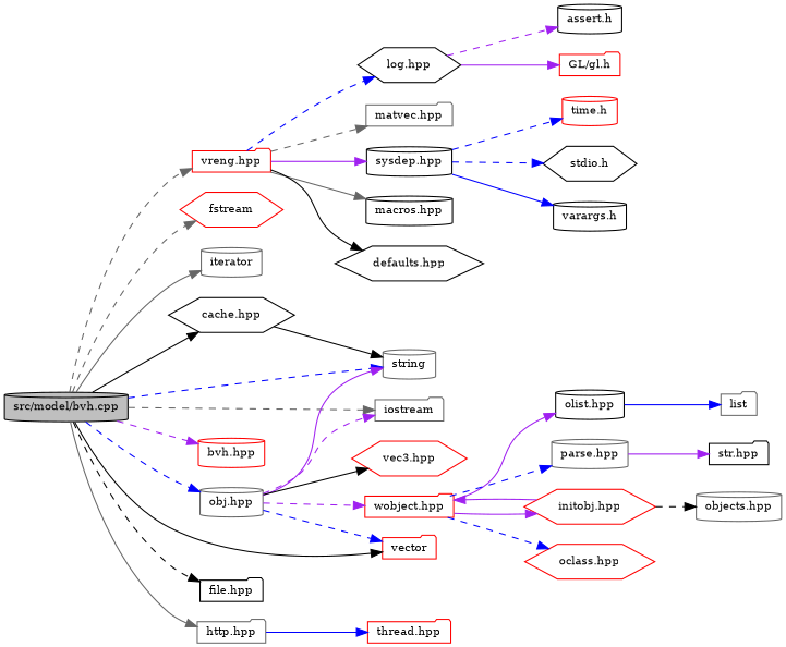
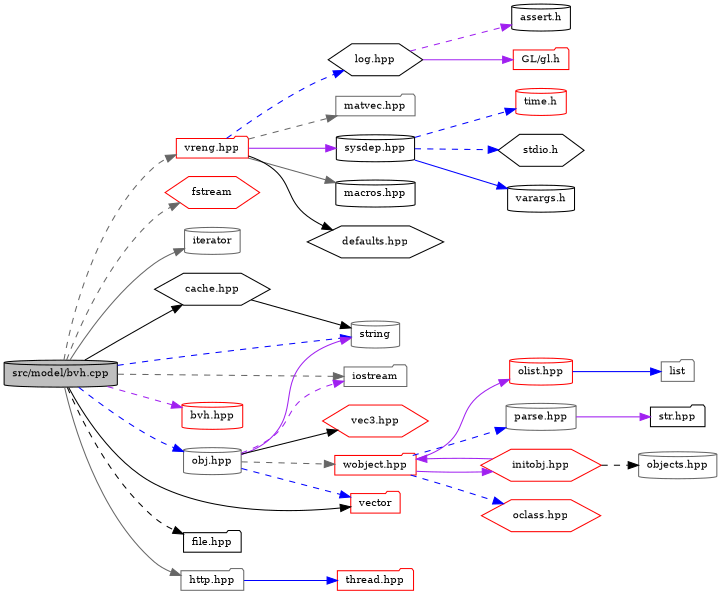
  digraph {
    fontname="DejaVu Serif"
    rankdir=LR
    node [color=red fontname="DejaVu Serif" fontsize=10 shape=cylinder]
    edge [color=blue fontname="DejaVu Serif" fontsize=10 labelfontname=FreeSans labelfontsize=10 style=dashed]
    n1 [color=black fillcolor=grey75 fontcolor=black height=0.2 label="src/model/bvh.cpp" style=filled width=0.4]
    n2 [color=gray40 height=0.2 label=iostream shape=folder width=0.4]
    n3 [height=0.2 label=fstream shape=hexagon width=0.4]
    n4 [color=gray40 height=0.2 label=iterator width=0.4]
    n5 [color=gray40 height=0.2 label=string width=0.4]
    n6 [height=0.2 label=vector shape=folder width=0.4]
    n7 [height=0.2 label="vreng.hpp" shape=folder width=0.4]
    n8 [height=0.2 label="bvh.hpp" width=0.4]
    n9 [color=gray40 height=0.2 label="http.hpp" shape=folder width=0.4]
    n10 [color=black height=0.2 label="cache.hpp" shape=hexagon width=0.4]
    n11 [color=black height=0.2 label="file.hpp" shape=folder width=0.4]
    n12 [color=gray40 height=0.2 label="obj.hpp" width=0.4]
    n13 [color=black height=0.2 label="sysdep.hpp" width=0.4]
    n14 [color=black height=0.2 label="macros.hpp" width=0.4]
    n15 [color=black height=0.2 label="defaults.hpp" shape=hexagon width=0.4]
    n16 [color=black height=0.2 label="log.hpp" shape=hexagon width=0.4]
    n17 [color=gray40 height=0.2 label="matvec.hpp" shape=folder width=0.4]
    n18 [height=0.2 label="thread.hpp" shape=folder width=0.4]
    n19 [height=0.2 label="wobject.hpp" shape=folder width=0.4]
    n20 [height=0.2 label="vec3.hpp" shape=hexagon width=0.4]
    n21 [color=black height=0.2 label="stdio.h" shape=hexagon width=0.4]
    n22 [color=black height=0.2 label="varargs.h" width=0.4]
    n23 [height=0.2 label="time.h" width=0.4]
    n24 [height=0.2 label="GL/gl.h" shape=folder width=0.4]
    n25 [color=black height=0.2 label="assert.h" width=0.4]
    n26 [height=0.2 label="oclass.hpp" shape=hexagon width=0.4]
-   n27 [color=black height=0.2 label="olist.hpp" width=0.4]
+   n27 [height=0.2 label="olist.hpp" width=0.4]
    n28 [color=gray40 height=0.2 label="parse.hpp" width=0.4]
    n29 [height=0.2 label="initobj.hpp" shape=hexagon width=0.4]
    n30 [color=gray40 height=0.2 label=list shape=folder width=0.4]
    n31 [color=black height=0.2 label="str.hpp" shape=folder width=0.4]
    n32 [color=gray40 height=0.2 label="objects.hpp" width=0.4]
    n1 -> n2 [color=gray40]
    n1 -> n3 [color=gray40]
    n1 -> n4 [color=gray40 style=solid]
    n1 -> n5
    n1 -> n6 [color=black style=solid]
    n1 -> n7 [color=gray40]
    n1 -> n8 [color=purple]
    n1 -> n9 [color=gray40 style=solid]
    n1 -> n10 [color=black style=solid]
    n1 -> n11 [color=black]
    n1 -> n12
    n7 -> n13 [color=purple style=solid]
    n7 -> n14 [color=gray40 style=solid]
    n7 -> n15 [color=black style=solid]
    n7 -> n16
    n7 -> n17 [color=gray40]
    n9 -> n18 [style=solid]
    n10 -> n5 [color=black style=solid]
    n12 -> n2 [color=purple]
    n12 -> n5 [color=purple style=solid]
    n12 -> n6
-   n12 -> n19 [color=purple]
+   n12 -> n19 [color=gray40]
    n12 -> n20 [color=black style=solid]
    n13 -> n21
    n13 -> n22 [style=solid]
    n13 -> n23
    n16 -> n24 [color=purple style=solid]
    n16 -> n25 [color=purple]
    n19 -> n26
    n19 -> n27 [color=purple style=solid]
    n19 -> n28
    n19 -> n29 [color=purple style=solid]
    n27 -> n30 [style=solid]
    n28 -> n31 [color=purple style=solid]
    n29 -> n19 [color=purple style=solid]
    n29 -> n32 [color=black]
  }
